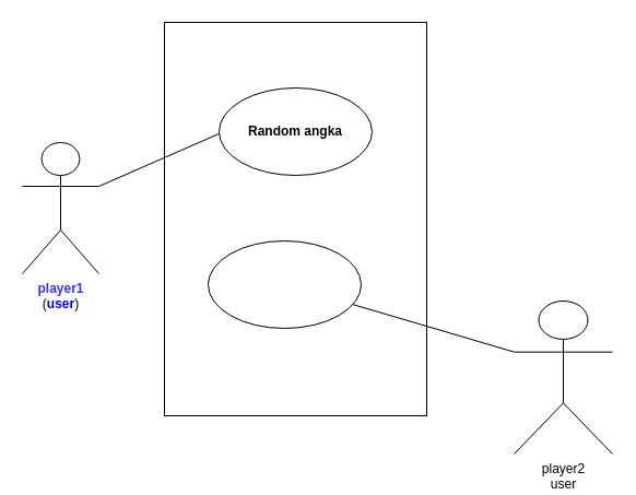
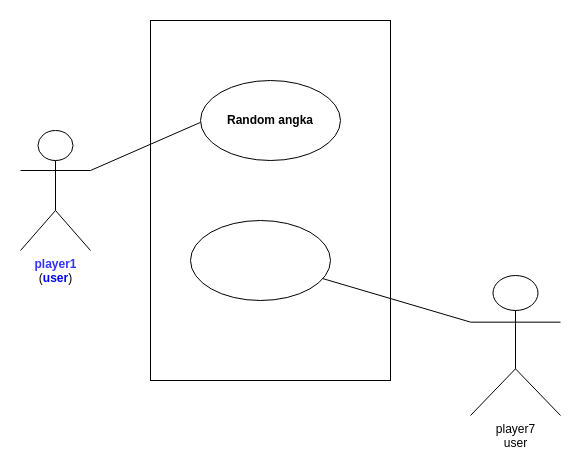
  <mxCell id="0" />
  <mxCell id="1" parent="0" />
  <mxCell id="2" value="&lt;b&gt;&lt;font color=&quot;#3333ff&quot;&gt;player1&lt;br&gt;&lt;/font&gt;&lt;/b&gt;(&lt;font color=&quot;#0000ff&quot;&gt;&lt;b&gt;user&lt;/b&gt;&lt;/font&gt;)" style="shape=umlActor;verticalLabelPosition=bottom;verticalAlign=top;html=1;outlineConnect=0;" vertex="1" parent="1"><mxGeometry x="20" y="130" width="70" height="120" as="geometry" /></mxCell>
  <mxCell id="3" value="" style="rounded=0;whiteSpace=wrap;html=1;fontStyle=3" vertex="1" parent="1"><mxGeometry x="150" y="20" width="240" height="360" as="geometry" /></mxCell>
  <mxCell id="4" value="" style="ellipse;whiteSpace=wrap;html=1;" vertex="1" parent="1"><mxGeometry x="200" y="80" width="140" height="80" as="geometry" /></mxCell>
  <mxCell id="5" value="" style="endArrow=none;html=1;rounded=0;" edge="1" parent="1"><mxGeometry width="50" height="50" relative="1" as="geometry"><mxPoint x="90" y="170" as="sourcePoint" /><mxPoint x="199.837" y="121.946" as="targetPoint" /><Array as="points"><mxPoint x="90" y="170" /></Array></mxGeometry></mxCell>
  <mxCell id="6" value="" style="ellipse;whiteSpace=wrap;html=1;" vertex="1" parent="1"><mxGeometry x="190" y="220" width="140" height="80" as="geometry" /></mxCell>
- <mxCell id="7" value="player2&lt;br&gt;user" style="shape=umlActor;verticalLabelPosition=bottom;verticalAlign=top;html=1;outlineConnect=0;" vertex="1" parent="1"><mxGeometry x="470" y="275" width="90" height="140" as="geometry" /></mxCell>
+ <mxCell id="7" value="player7&lt;br&gt;user" style="shape=umlActor;verticalLabelPosition=bottom;verticalAlign=top;html=1;outlineConnect=0;" vertex="1" parent="1"><mxGeometry x="470" y="275" width="90" height="140" as="geometry" /></mxCell>
  <mxCell id="8" value="" style="endArrow=none;html=1;rounded=0;entryX=0;entryY=0.333;entryDx=0;entryDy=0;entryPerimeter=0;" edge="1" parent="1" source="6" target="7"><mxGeometry width="50" height="50" relative="1" as="geometry"><mxPoint x="390" y="240" as="sourcePoint" /><mxPoint x="490" y="280" as="targetPoint" /></mxGeometry></mxCell>
  <mxCell id="9" value="Random angka" style="text;html=1;strokeColor=none;fillColor=none;align=center;verticalAlign=middle;whiteSpace=wrap;rounded=0;fontStyle=1" vertex="1" parent="1"><mxGeometry x="210" y="105" width="120" height="30" as="geometry" /></mxCell>
